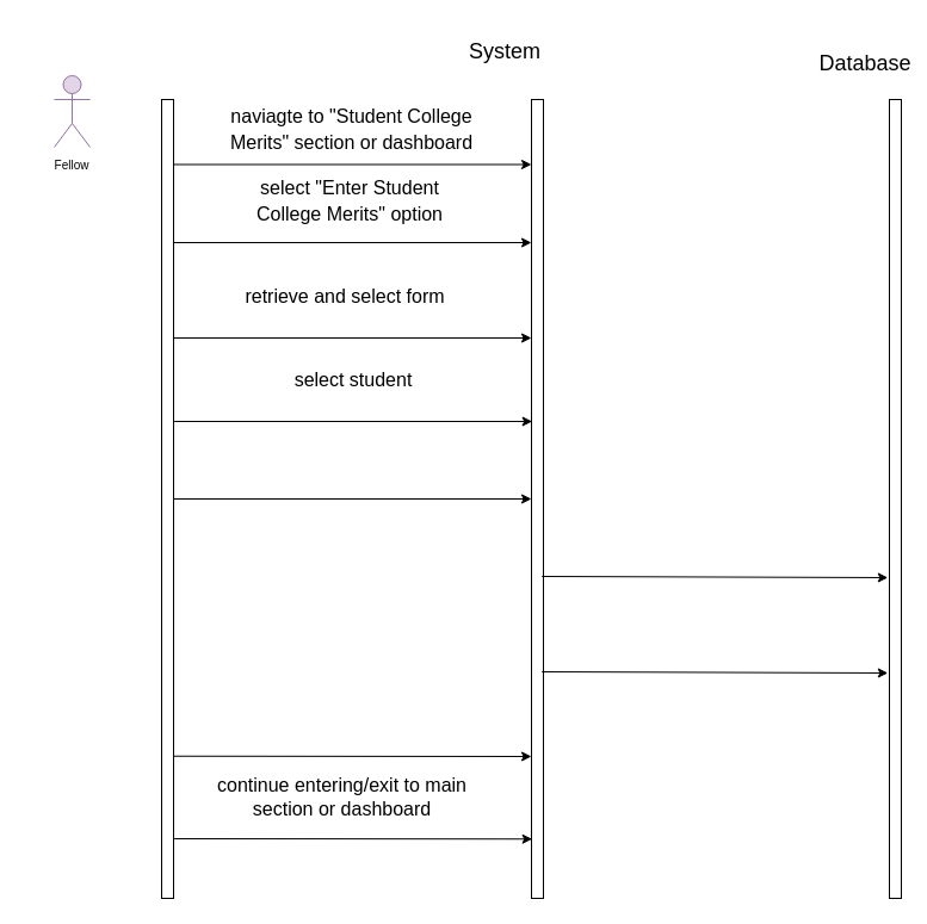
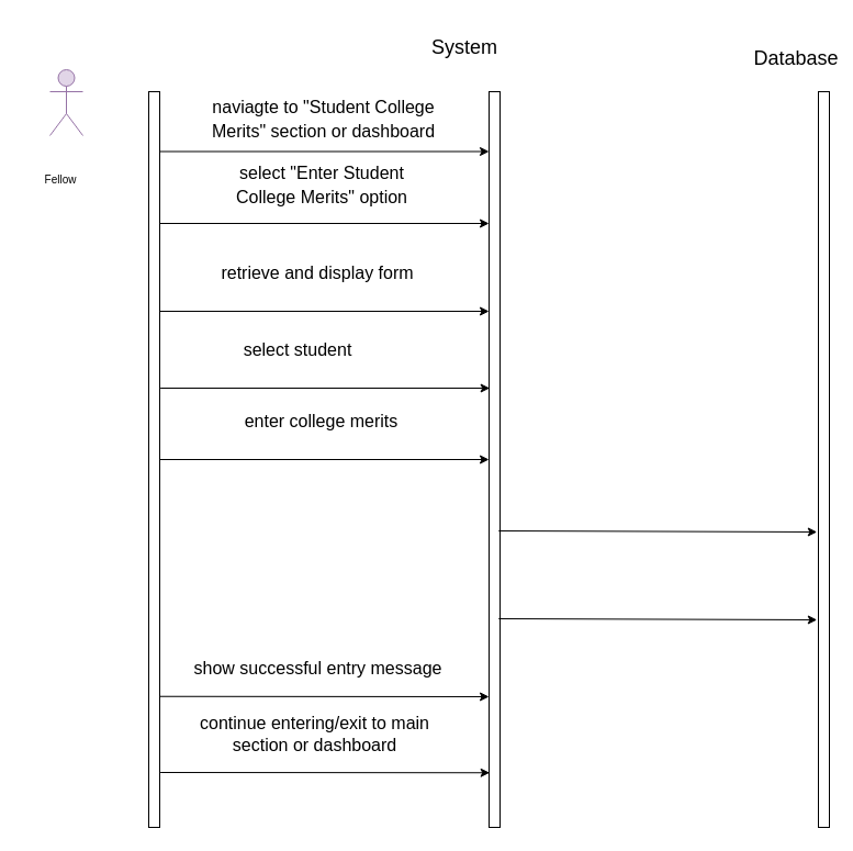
  <mxCell id="0" />
  <mxCell id="1" parent="0" />
  <mxCell id="2" value="" style="rounded=0;whiteSpace=wrap;html=1;" parent="1" vertex="1"><mxGeometry x="135" y="83" width="10" height="670" as="geometry" /></mxCell>
  <mxCell id="3" value="" style="shape=umlActor;verticalLabelPosition=bottom;verticalAlign=top;html=1;outlineConnect=0;fontSize=10;fillColor=#e1d5e7;strokeColor=#9673a6;" parent="1" vertex="1"><mxGeometry x="45" y="63" width="30" height="60" as="geometry" /></mxCell>
- <mxCell id="4" value="Fellow" style="text;html=1;strokeColor=none;fillColor=none;align=center;verticalAlign=middle;whiteSpace=wrap;rounded=0;fontSize=10;" parent="1" vertex="1"><mxGeometry x="20" y="123" width="80" height="30" as="geometry" /></mxCell>
+ <mxCell id="4" value="Fellow" style="text;html=1;strokeColor=none;fillColor=none;align=center;verticalAlign=middle;whiteSpace=wrap;rounded=0;fontSize=10;" parent="1" vertex="1"><mxGeometry x="15" y="148" width="80" height="30" as="geometry" /></mxCell>
  <mxCell id="5" value="" style="rounded=0;whiteSpace=wrap;html=1;" parent="1" vertex="1"><mxGeometry x="445" y="83" width="10" height="670" as="geometry" /></mxCell>
  <mxCell id="6" value="" style="rounded=0;whiteSpace=wrap;html=1;" parent="1" vertex="1"><mxGeometry x="745" y="83" width="10" height="670" as="geometry" /></mxCell>
  <mxCell id="7" value="&lt;font style=&quot;font-size: 18px;&quot;&gt;System&amp;nbsp;&lt;/font&gt;" style="text;html=1;strokeColor=none;fillColor=none;align=center;verticalAlign=middle;whiteSpace=wrap;rounded=0;fontSize=10;" parent="1" vertex="1"><mxGeometry x="382.5" y="20.5" width="85" height="45" as="geometry" /></mxCell>
  <mxCell id="8" value="Database" style="text;html=1;strokeColor=none;fillColor=none;align=center;verticalAlign=middle;whiteSpace=wrap;rounded=0;fontSize=18;" parent="1" vertex="1"><mxGeometry x="695" y="38" width="60" height="30" as="geometry" /></mxCell>
  <mxCell id="9" value="&lt;span style=&quot;font-size: 16px;&quot;&gt;naviagte to &quot;Student College Merits&quot; section or dashboard&lt;/span&gt;" style="text;html=1;strokeColor=none;fillColor=none;align=center;verticalAlign=middle;whiteSpace=wrap;rounded=0;fontSize=18;" parent="1" vertex="1"><mxGeometry x="187.5" y="93" width="212.5" height="30" as="geometry" /></mxCell>
  <mxCell id="10" value="" style="endArrow=classic;html=1;fontSize=18;" parent="1" edge="1"><mxGeometry width="50" height="50" relative="1" as="geometry"><mxPoint x="145" y="203" as="sourcePoint" /><mxPoint x="445" y="203" as="targetPoint" /></mxGeometry></mxCell>
  <mxCell id="11" value="&lt;span style=&quot;font-size: 16px;&quot;&gt;select &quot;Enter Student College Merits&quot; option&lt;/span&gt;" style="text;html=1;strokeColor=none;fillColor=none;align=center;verticalAlign=middle;whiteSpace=wrap;rounded=0;fontSize=18;" parent="1" vertex="1"><mxGeometry x="187.5" y="153" width="210" height="30" as="geometry" /></mxCell>
- <mxCell id="12" value="&lt;span style=&quot;font-size: 16px;&quot;&gt;retrieve and select form&lt;/span&gt;" style="text;html=1;strokeColor=none;fillColor=none;align=center;verticalAlign=middle;whiteSpace=wrap;rounded=0;fontSize=18;" parent="1" vertex="1"><mxGeometry x="181.25" y="233" width="216.25" height="30" as="geometry" /></mxCell>
- <mxCell id="14" value="&lt;span style=&quot;font-size: 16px;&quot;&gt;select student&lt;/span&gt;" style="text;html=1;strokeColor=none;fillColor=none;align=center;verticalAlign=middle;whiteSpace=wrap;rounded=0;fontSize=18;" parent="1" vertex="1"><mxGeometry x="187.5" y="303" width="216.25" height="30" as="geometry" /></mxCell>
+ <mxCell id="12" value="&lt;span style=&quot;font-size: 16px;&quot;&gt;retrieve and display form&lt;/span&gt;" style="text;html=1;strokeColor=none;fillColor=none;align=center;verticalAlign=middle;whiteSpace=wrap;rounded=0;fontSize=18;" parent="1" vertex="1"><mxGeometry x="181.25" y="233" width="216.25" height="30" as="geometry" /></mxCell>
+ <mxCell id="13" value="enter college merits" style="text;html=1;align=center;verticalAlign=middle;whiteSpace=wrap;rounded=0;fontSize=16;" parent="1" vertex="1"><mxGeometry x="171.25" y="368" width="242.5" height="30" as="geometry" /></mxCell>
+ <mxCell id="14" value="&lt;span style=&quot;font-size: 16px;&quot;&gt;select student&lt;/span&gt;" style="text;html=1;strokeColor=none;fillColor=none;align=center;verticalAlign=middle;whiteSpace=wrap;rounded=0;fontSize=18;" parent="1" vertex="1"><mxGeometry x="162.5" y="303" width="216.25" height="30" as="geometry" /></mxCell>
  <mxCell id="15" value="" style="endArrow=classic;html=1;fontSize=18;" parent="1" edge="1"><mxGeometry width="50" height="50" relative="1" as="geometry"><mxPoint x="145" y="137.5" as="sourcePoint" /><mxPoint x="445" y="137.5" as="targetPoint" /></mxGeometry></mxCell>
  <mxCell id="16" value="" style="endArrow=classic;html=1;fontSize=18;" parent="1" edge="1"><mxGeometry width="50" height="50" relative="1" as="geometry"><mxPoint x="453.75" y="483" as="sourcePoint" /><mxPoint x="743.75" y="484" as="targetPoint" /></mxGeometry></mxCell>
+ <mxCell id="17" value="show successful entry message" style="text;html=1;strokeColor=none;fillColor=none;align=center;verticalAlign=middle;whiteSpace=wrap;rounded=0;fontSize=16;" parent="1" vertex="1"><mxGeometry x="168.13" y="593" width="242.5" height="30" as="geometry" /></mxCell>
  <mxCell id="18" value="" style="endArrow=classic;html=1;fontSize=18;entryX=0;entryY=0.5;entryDx=0;entryDy=0;exitX=1;exitY=0.5;exitDx=0;exitDy=0;" parent="1" source="2" target="5" edge="1"><mxGeometry width="50" height="50" relative="1" as="geometry"><mxPoint x="155" y="413" as="sourcePoint" /><mxPoint x="445" y="413.42" as="targetPoint" /></mxGeometry></mxCell>
  <mxCell id="19" value="" style="endArrow=classic;html=1;fontSize=18;" parent="1" edge="1"><mxGeometry width="50" height="50" relative="1" as="geometry"><mxPoint x="453.75" y="563" as="sourcePoint" /><mxPoint x="743.75" y="564" as="targetPoint" /></mxGeometry></mxCell>
  <mxCell id="20" value="" style="endArrow=classic;html=1;fontSize=18;exitX=1;exitY=0.822;exitDx=0;exitDy=0;exitPerimeter=0;" parent="1" source="2" edge="1"><mxGeometry width="50" height="50" relative="1" as="geometry"><mxPoint x="155" y="633" as="sourcePoint" /><mxPoint x="445" y="634" as="targetPoint" /></mxGeometry></mxCell>
  <mxCell id="21" value="" style="endArrow=classic;html=1;fontSize=18;exitX=1;exitY=0.822;exitDx=0;exitDy=0;exitPerimeter=0;" parent="1" edge="1"><mxGeometry width="50" height="50" relative="1" as="geometry"><mxPoint x="145.63" y="703" as="sourcePoint" /><mxPoint x="445.63" y="703.26" as="targetPoint" /></mxGeometry></mxCell>
  <mxCell id="22" value="continue entering/exit to main section or dashboard" style="text;html=1;strokeColor=none;fillColor=none;align=center;verticalAlign=middle;whiteSpace=wrap;rounded=0;fontSize=16;" parent="1" vertex="1"><mxGeometry x="165" y="653" width="242.5" height="30" as="geometry" /></mxCell>
  <mxCell id="23" value="" style="endArrow=classic;html=1;fontSize=18;entryX=0;entryY=0.5;entryDx=0;entryDy=0;exitX=1;exitY=0.5;exitDx=0;exitDy=0;" parent="1" edge="1"><mxGeometry width="50" height="50" relative="1" as="geometry"><mxPoint x="145" y="283" as="sourcePoint" /><mxPoint x="445" y="283" as="targetPoint" /></mxGeometry></mxCell>
  <mxCell id="24" value="" style="endArrow=classic;html=1;fontSize=18;entryX=0;entryY=0.5;entryDx=0;entryDy=0;exitX=1;exitY=0.5;exitDx=0;exitDy=0;" parent="1" edge="1"><mxGeometry width="50" height="50" relative="1" as="geometry"><mxPoint x="145.63" y="353" as="sourcePoint" /><mxPoint x="445.63" y="353" as="targetPoint" /></mxGeometry></mxCell>
